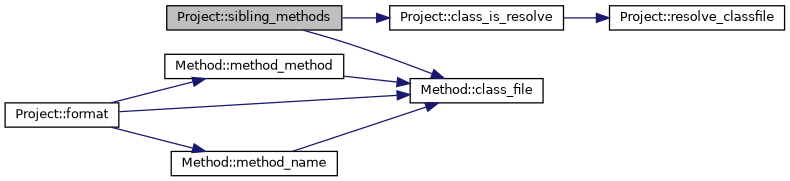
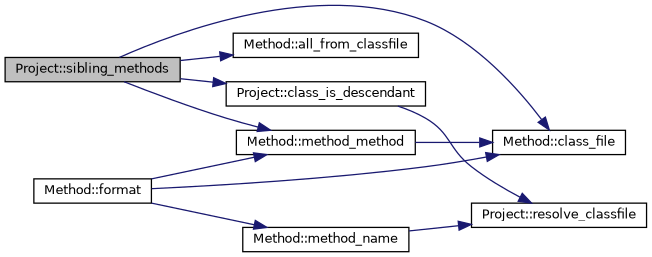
  digraph {
    rankdir=LR
    node [color=black fontname=Helvetica fontsize=10 shape=record]
    edge [color=midnightblue fontname=Helvetica fontsize=10 labelfontname=Helvetica labelfontsize=10 style=solid]
    n1 [fillcolor=grey75 fontcolor=black height=0.2 label="Project::sibling_methods" style=filled width=0.4]
    n2 [height=0.2 label="Method::method_method" width=0.4]
    n3 [height=0.2 label="Method::class_file" width=0.4]
-   n4 [height=0.2 label="Project::class_is_resolve" width=0.4]
+   n4 [height=0.2 label="Project::class_is_descendant" width=0.4]
+   n5 [height=0.2 label="Method::all_from_classfile" width=0.4]
    n6 [height=0.2 label="Method::method_name" width=0.4]
    n7 [height=0.2 label="Project::resolve_classfile" width=0.4]
-   n8 [height=0.2 label="Project::format" width=0.4]
+   n8 [height=0.2 label="Method::format" width=0.4]
+   n1 -> n2
    n1 -> n3
    n1 -> n4
+   n1 -> n5
    n2 -> n3
    n4 -> n7
-   n6 -> n3
+   n6 -> n7
    n8 -> n2
    n8 -> n3
    n8 -> n6
  }
